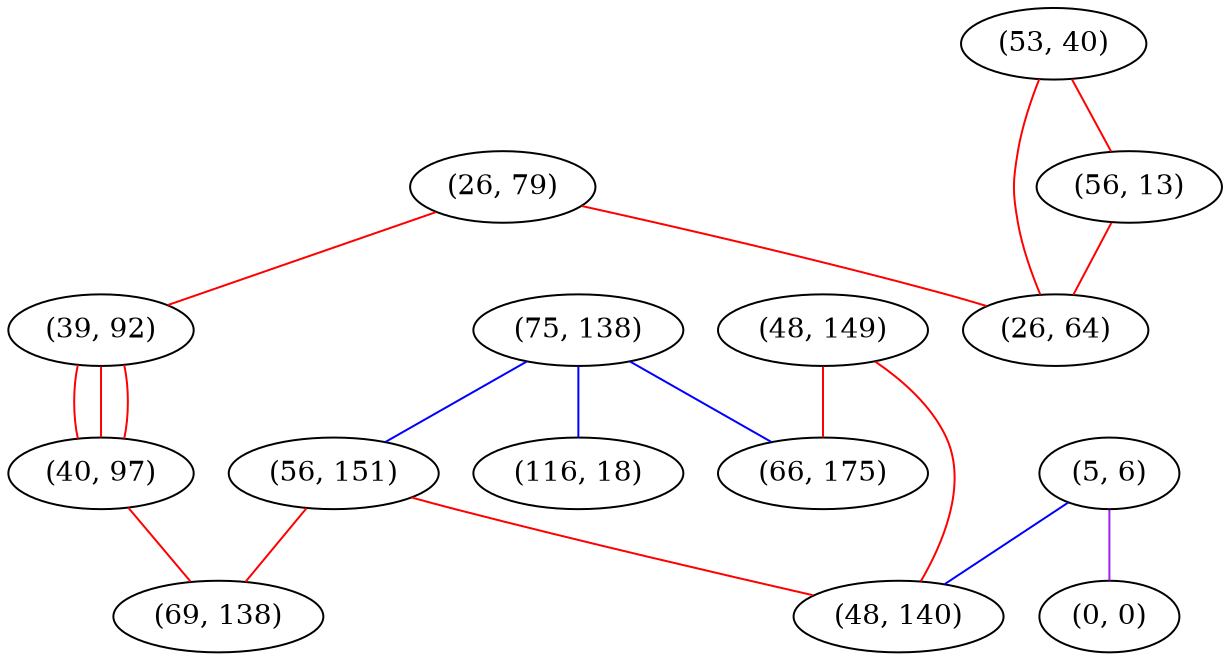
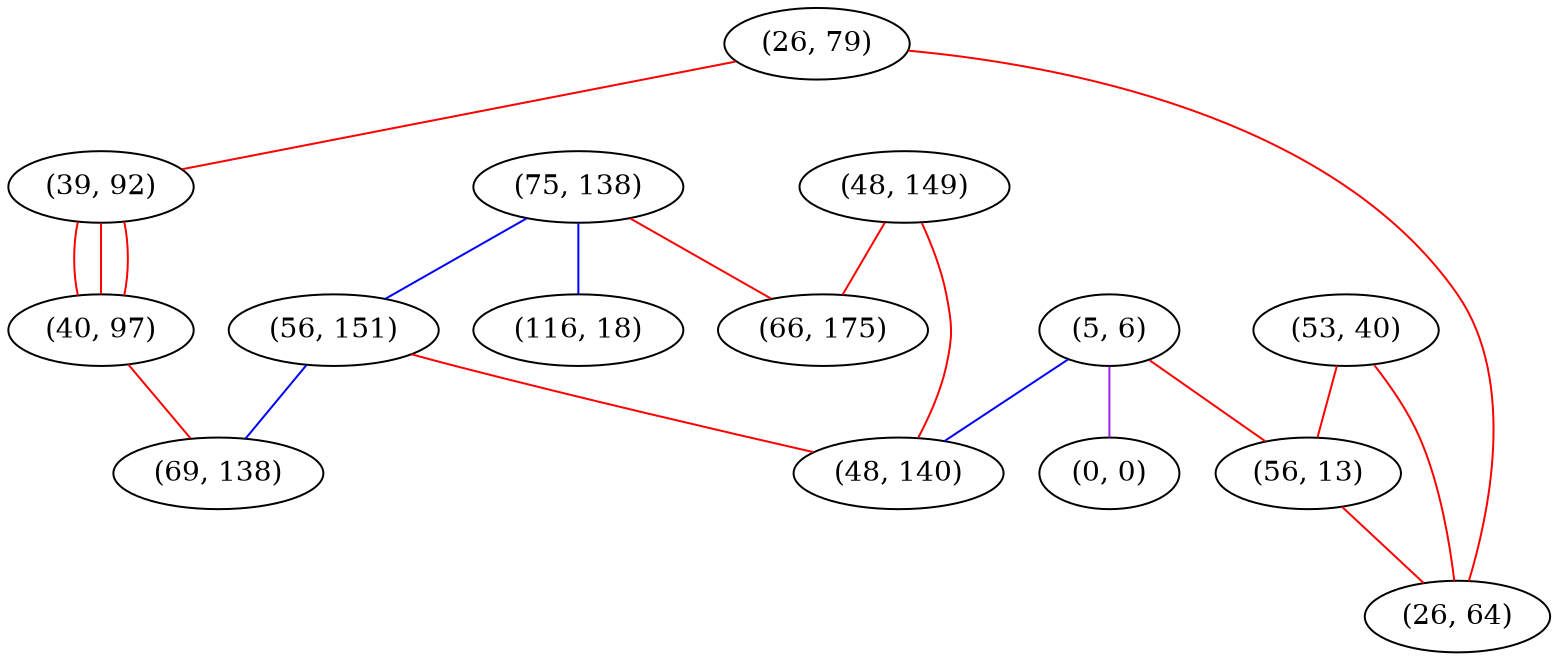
  graph {
    edge [color=red weight=1]
    n1 [label="(39, 92)"]
    "(26, 79)"
    "(26, 64)"
    "(40, 97)"
    "(75, 138)"
    "(56, 151)"
    "(66, 175)"
    "(116, 18)"
    "(48, 140)"
    "(69, 138)"
    n11 [label="(53, 40)"]
    "(56, 13)"
    "(48, 149)"
    "(5, 6)"
    "(0, 0)"
    n1 -- "(40, 97)"
    n1 -- "(40, 97)"
    n1 -- "(40, 97)"
    "(26, 79)" -- n1
    "(26, 79)" -- "(26, 64)"
    "(40, 97)" -- "(69, 138)"
    "(75, 138)" -- "(56, 151)" [color=blue weight=3]
-   "(75, 138)" -- "(66, 175)" [color=blue]
+   "(75, 138)" -- "(66, 175)"
    "(75, 138)" -- "(116, 18)" [color=blue weight=3]
    "(56, 151)" -- "(48, 140)" [weight=3]
-   "(56, 151)" -- "(69, 138)"
+   "(56, 151)" -- "(69, 138)" [color=blue]
    n11 -- "(26, 64)"
    n11 -- "(56, 13)"
    "(56, 13)" -- "(26, 64)"
    "(48, 149)" -- "(66, 175)"
    "(48, 149)" -- "(48, 140)"
    "(5, 6)" -- "(48, 140)" [color=blue weight=3]
+   "(5, 6)" -- "(56, 13)"
    "(5, 6)" -- "(0, 0)" [color=purple weight=4]
  }
